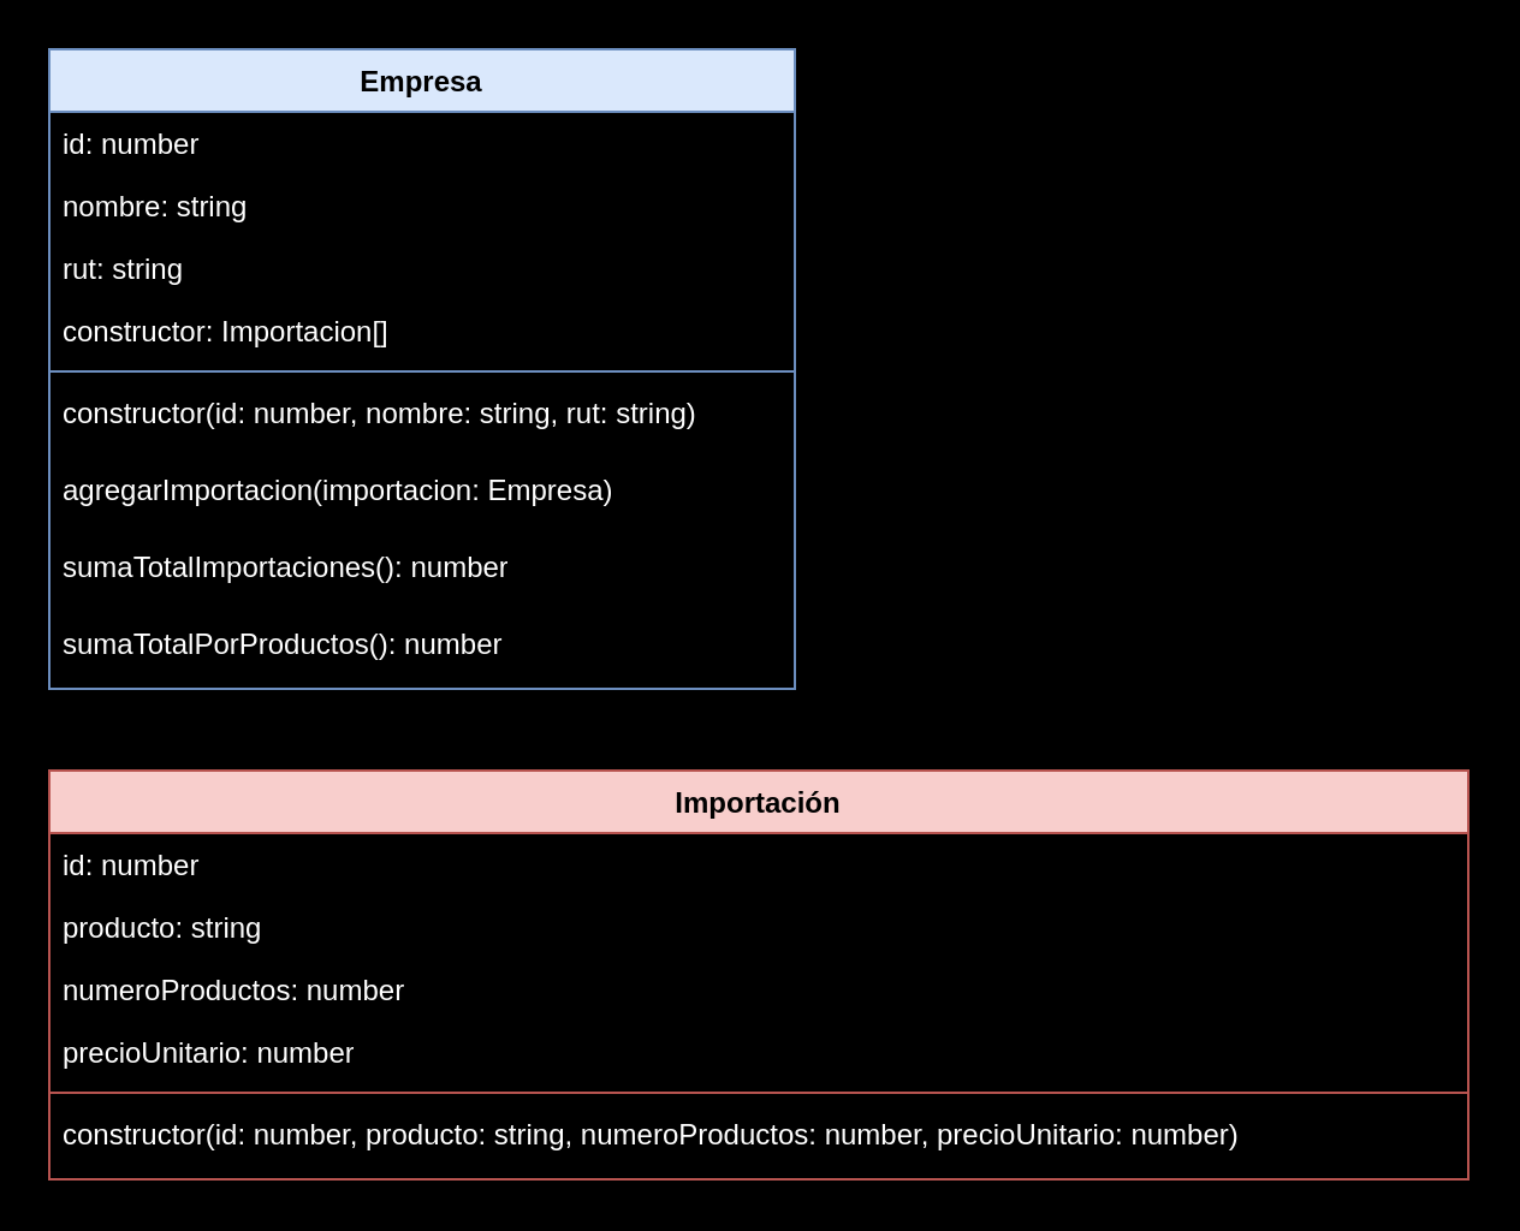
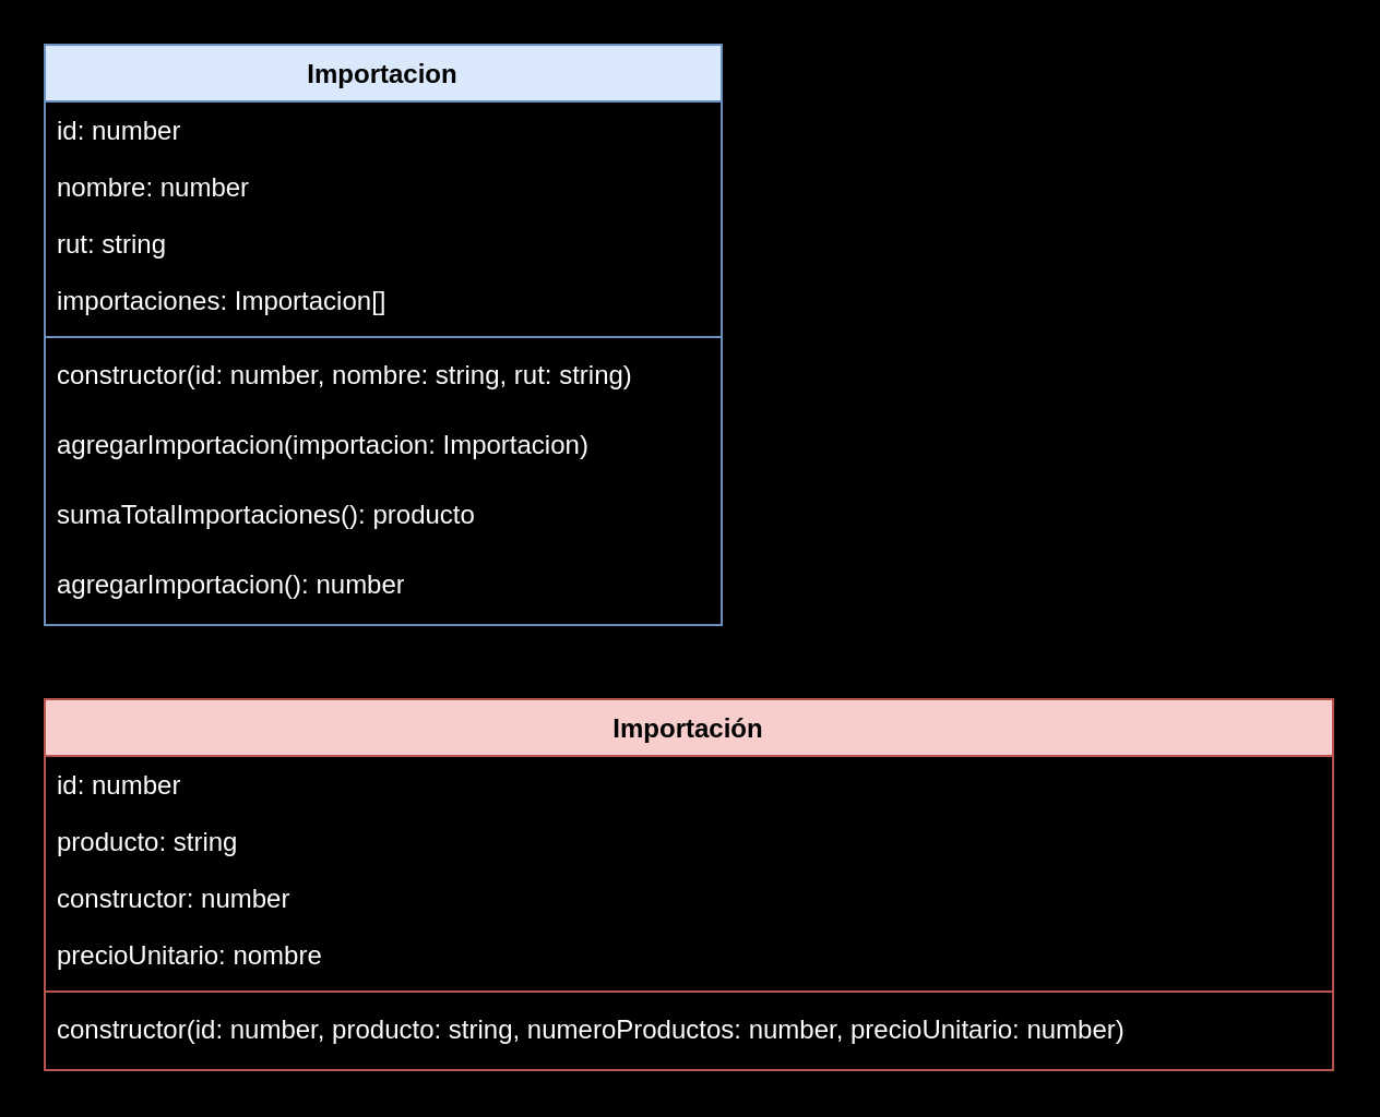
  <mxCell id="0" />
  <mxCell id="1" parent="0" />
- <mxCell id="2" value="Empresa" style="swimlane;fontStyle=1;align=center;verticalAlign=top;childLayout=stackLayout;horizontal=1;startSize=26;horizontalStack=0;resizeParent=1;resizeParentMax=0;resizeLast=0;collapsible=1;marginBottom=0;whiteSpace=wrap;html=1;fillColor=#dae8fc;strokeColor=#6c8ebf;fontColor=#000000;labelBackgroundColor=none;" vertex="1" parent="1"><mxGeometry x="20" y="20" width="310" height="266" as="geometry" /></mxCell>
+ <mxCell id="2" value="Importacion" style="swimlane;fontStyle=1;align=center;verticalAlign=top;childLayout=stackLayout;horizontal=1;startSize=26;horizontalStack=0;resizeParent=1;resizeParentMax=0;resizeLast=0;collapsible=1;marginBottom=0;whiteSpace=wrap;html=1;fillColor=#dae8fc;strokeColor=#6c8ebf;fontColor=#000000;labelBackgroundColor=none;" vertex="1" parent="1"><mxGeometry x="20" y="20" width="310" height="266" as="geometry" /></mxCell>
  <mxCell id="3" value="id: number" style="text;strokeColor=none;fillColor=none;align=left;verticalAlign=top;spacingLeft=4;spacingRight=4;overflow=hidden;rotatable=0;points=[[0,0.5],[1,0.5]];portConstraint=eastwest;whiteSpace=wrap;html=1;fontColor=#FFFFFF;" vertex="1" parent="2"><mxGeometry y="26" width="310" height="26" as="geometry" /></mxCell>
- <mxCell id="4" value="nombre: string" style="text;strokeColor=none;fillColor=none;align=left;verticalAlign=top;spacingLeft=4;spacingRight=4;overflow=hidden;rotatable=0;points=[[0,0.5],[1,0.5]];portConstraint=eastwest;whiteSpace=wrap;html=1;textShadow=1;fontColor=#FFFFFF;" vertex="1" parent="2"><mxGeometry y="52" width="310" height="26" as="geometry" /></mxCell>
+ <mxCell id="4" value="nombre: number" style="text;strokeColor=none;fillColor=none;align=left;verticalAlign=top;spacingLeft=4;spacingRight=4;overflow=hidden;rotatable=0;points=[[0,0.5],[1,0.5]];portConstraint=eastwest;whiteSpace=wrap;html=1;textShadow=1;fontColor=#FFFFFF;" vertex="1" parent="2"><mxGeometry y="52" width="310" height="26" as="geometry" /></mxCell>
  <mxCell id="5" value="rut: string" style="text;strokeColor=none;fillColor=none;align=left;verticalAlign=top;spacingLeft=4;spacingRight=4;overflow=hidden;rotatable=0;points=[[0,0.5],[1,0.5]];portConstraint=eastwest;whiteSpace=wrap;html=1;fontColor=#FFFFFF;" vertex="1" parent="2"><mxGeometry y="78" width="310" height="26" as="geometry" /></mxCell>
- <mxCell id="6" value="constructor: Importacion[]" style="text;strokeColor=none;fillColor=none;align=left;verticalAlign=top;spacingLeft=4;spacingRight=4;overflow=hidden;rotatable=0;points=[[0,0.5],[1,0.5]];portConstraint=eastwest;whiteSpace=wrap;html=1;fontColor=#FFFFFF;" vertex="1" parent="2"><mxGeometry y="104" width="310" height="26" as="geometry" /></mxCell>
+ <mxCell id="6" value="importaciones: Importacion[]" style="text;strokeColor=none;fillColor=none;align=left;verticalAlign=top;spacingLeft=4;spacingRight=4;overflow=hidden;rotatable=0;points=[[0,0.5],[1,0.5]];portConstraint=eastwest;whiteSpace=wrap;html=1;fontColor=#FFFFFF;" vertex="1" parent="2"><mxGeometry y="104" width="310" height="26" as="geometry" /></mxCell>
  <mxCell id="7" value="" style="line;strokeWidth=1;fillColor=none;align=left;verticalAlign=middle;spacingTop=-1;spacingLeft=3;spacingRight=3;rotatable=0;labelPosition=right;points=[];portConstraint=eastwest;strokeColor=inherit;" vertex="1" parent="2"><mxGeometry y="130" width="310" height="8" as="geometry" /></mxCell>
  <mxCell id="8" value="constructor(id: number, nombre: string, rut: string)" style="text;strokeColor=none;fillColor=none;align=left;verticalAlign=top;spacingLeft=4;spacingRight=4;overflow=hidden;rotatable=0;points=[[0,0.5],[1,0.5]];portConstraint=eastwest;whiteSpace=wrap;html=1;fontColor=#FFFFFF;" vertex="1" parent="2"><mxGeometry y="138" width="310" height="32" as="geometry" /></mxCell>
- <mxCell id="9" value="agregarImportacion(importacion: Empresa)" style="text;strokeColor=none;fillColor=none;align=left;verticalAlign=top;spacingLeft=4;spacingRight=4;overflow=hidden;rotatable=0;points=[[0,0.5],[1,0.5]];portConstraint=eastwest;whiteSpace=wrap;html=1;fontColor=#FFFFFF;" vertex="1" parent="2"><mxGeometry y="170" width="310" height="32" as="geometry" /></mxCell>
- <mxCell id="10" value="sumaTotalImportaciones(): number" style="text;strokeColor=none;fillColor=none;align=left;verticalAlign=top;spacingLeft=4;spacingRight=4;overflow=hidden;rotatable=0;points=[[0,0.5],[1,0.5]];portConstraint=eastwest;whiteSpace=wrap;html=1;fontColor=#FFFFFF;" vertex="1" parent="2"><mxGeometry y="202" width="310" height="32" as="geometry" /></mxCell>
- <mxCell id="11" value="sumaTotalPorProductos(): number" style="text;strokeColor=none;fillColor=none;align=left;verticalAlign=top;spacingLeft=4;spacingRight=4;overflow=hidden;rotatable=0;points=[[0,0.5],[1,0.5]];portConstraint=eastwest;whiteSpace=wrap;html=1;fontColor=#FFFFFF;" vertex="1" parent="2"><mxGeometry y="234" width="310" height="32" as="geometry" /></mxCell>
+ <mxCell id="9" value="agregarImportacion(importacion: Importacion)" style="text;strokeColor=none;fillColor=none;align=left;verticalAlign=top;spacingLeft=4;spacingRight=4;overflow=hidden;rotatable=0;points=[[0,0.5],[1,0.5]];portConstraint=eastwest;whiteSpace=wrap;html=1;fontColor=#FFFFFF;" vertex="1" parent="2"><mxGeometry y="170" width="310" height="32" as="geometry" /></mxCell>
+ <mxCell id="10" value="sumaTotalImportaciones(): producto" style="text;strokeColor=none;fillColor=none;align=left;verticalAlign=top;spacingLeft=4;spacingRight=4;overflow=hidden;rotatable=0;points=[[0,0.5],[1,0.5]];portConstraint=eastwest;whiteSpace=wrap;html=1;fontColor=#FFFFFF;" vertex="1" parent="2"><mxGeometry y="202" width="310" height="32" as="geometry" /></mxCell>
+ <mxCell id="11" value="agregarImportacion(): number" style="text;strokeColor=none;fillColor=none;align=left;verticalAlign=top;spacingLeft=4;spacingRight=4;overflow=hidden;rotatable=0;points=[[0,0.5],[1,0.5]];portConstraint=eastwest;whiteSpace=wrap;html=1;fontColor=#FFFFFF;" vertex="1" parent="2"><mxGeometry y="234" width="310" height="32" as="geometry" /></mxCell>
  <mxCell id="12" value="Importación" style="swimlane;fontStyle=1;align=center;verticalAlign=top;childLayout=stackLayout;horizontal=1;startSize=26;horizontalStack=0;resizeParent=1;resizeParentMax=0;resizeLast=0;collapsible=1;marginBottom=0;whiteSpace=wrap;html=1;fillColor=#f8cecc;strokeColor=#b85450;" vertex="1" parent="1"><mxGeometry x="20" y="320" width="590" height="170" as="geometry" /></mxCell>
  <mxCell id="13" value="id: number" style="text;strokeColor=none;fillColor=none;align=left;verticalAlign=top;spacingLeft=4;spacingRight=4;overflow=hidden;rotatable=0;points=[[0,0.5],[1,0.5]];portConstraint=eastwest;whiteSpace=wrap;html=1;fontColor=#FFFFFF;" vertex="1" parent="12"><mxGeometry y="26" width="590" height="26" as="geometry" /></mxCell>
  <mxCell id="14" value="producto: string" style="text;strokeColor=none;fillColor=none;align=left;verticalAlign=top;spacingLeft=4;spacingRight=4;overflow=hidden;rotatable=0;points=[[0,0.5],[1,0.5]];portConstraint=eastwest;whiteSpace=wrap;html=1;fontColor=#FFFFFF;" vertex="1" parent="12"><mxGeometry y="52" width="590" height="26" as="geometry" /></mxCell>
- <mxCell id="15" value="numeroProductos: number" style="text;strokeColor=none;fillColor=none;align=left;verticalAlign=top;spacingLeft=4;spacingRight=4;overflow=hidden;rotatable=0;points=[[0,0.5],[1,0.5]];portConstraint=eastwest;whiteSpace=wrap;html=1;fontColor=#FFFFFF;" vertex="1" parent="12"><mxGeometry y="78" width="590" height="26" as="geometry" /></mxCell>
- <mxCell id="16" value="precioUnitario: number" style="text;strokeColor=none;fillColor=none;align=left;verticalAlign=top;spacingLeft=4;spacingRight=4;overflow=hidden;rotatable=0;points=[[0,0.5],[1,0.5]];portConstraint=eastwest;whiteSpace=wrap;html=1;fontColor=#FFFFFF;" vertex="1" parent="12"><mxGeometry y="104" width="590" height="26" as="geometry" /></mxCell>
+ <mxCell id="15" value="constructor: number" style="text;strokeColor=none;fillColor=none;align=left;verticalAlign=top;spacingLeft=4;spacingRight=4;overflow=hidden;rotatable=0;points=[[0,0.5],[1,0.5]];portConstraint=eastwest;whiteSpace=wrap;html=1;fontColor=#FFFFFF;" vertex="1" parent="12"><mxGeometry y="78" width="590" height="26" as="geometry" /></mxCell>
+ <mxCell id="16" value="precioUnitario: nombre" style="text;strokeColor=none;fillColor=none;align=left;verticalAlign=top;spacingLeft=4;spacingRight=4;overflow=hidden;rotatable=0;points=[[0,0.5],[1,0.5]];portConstraint=eastwest;whiteSpace=wrap;html=1;fontColor=#FFFFFF;" vertex="1" parent="12"><mxGeometry y="104" width="590" height="26" as="geometry" /></mxCell>
  <mxCell id="17" value="" style="line;strokeWidth=1;fillColor=none;align=left;verticalAlign=middle;spacingTop=-1;spacingLeft=3;spacingRight=3;rotatable=0;labelPosition=right;points=[];portConstraint=eastwest;strokeColor=inherit;" vertex="1" parent="12"><mxGeometry y="130" width="590" height="8" as="geometry" /></mxCell>
  <mxCell id="18" value="constructor(id: number, producto: string, numeroProductos: number, precioUnitario: number)" style="text;strokeColor=none;fillColor=none;align=left;verticalAlign=top;spacingLeft=4;spacingRight=4;overflow=hidden;rotatable=0;points=[[0,0.5],[1,0.5]];portConstraint=eastwest;whiteSpace=wrap;html=1;fontColor=#FFFFFF;" vertex="1" parent="12"><mxGeometry y="138" width="590" height="32" as="geometry" /></mxCell>
